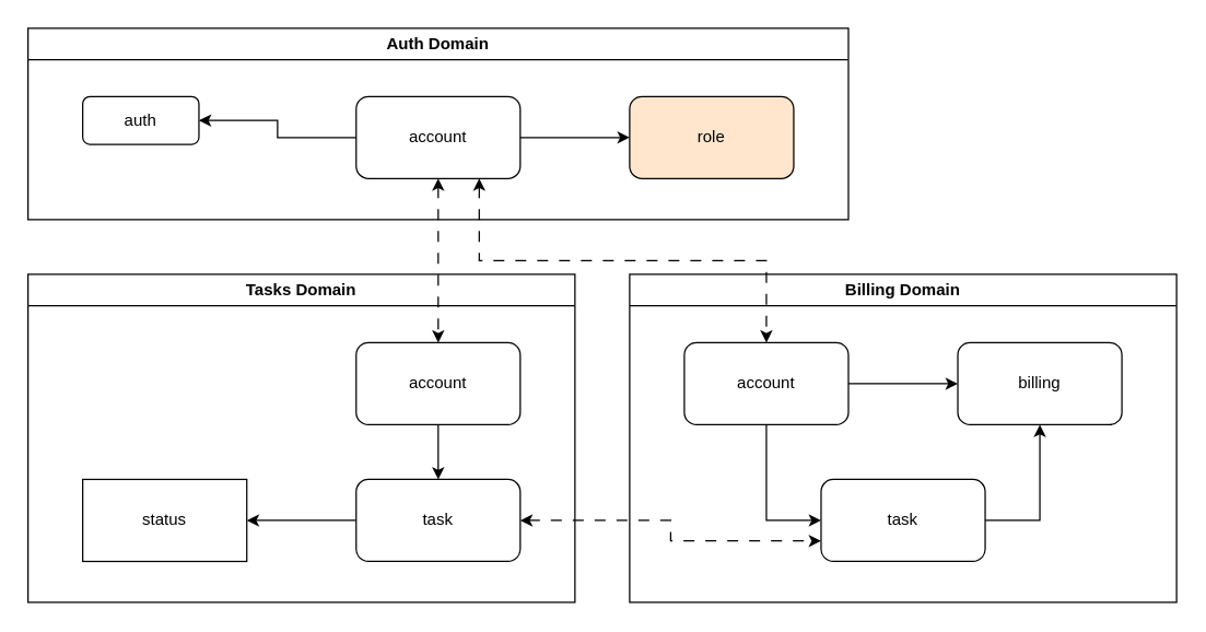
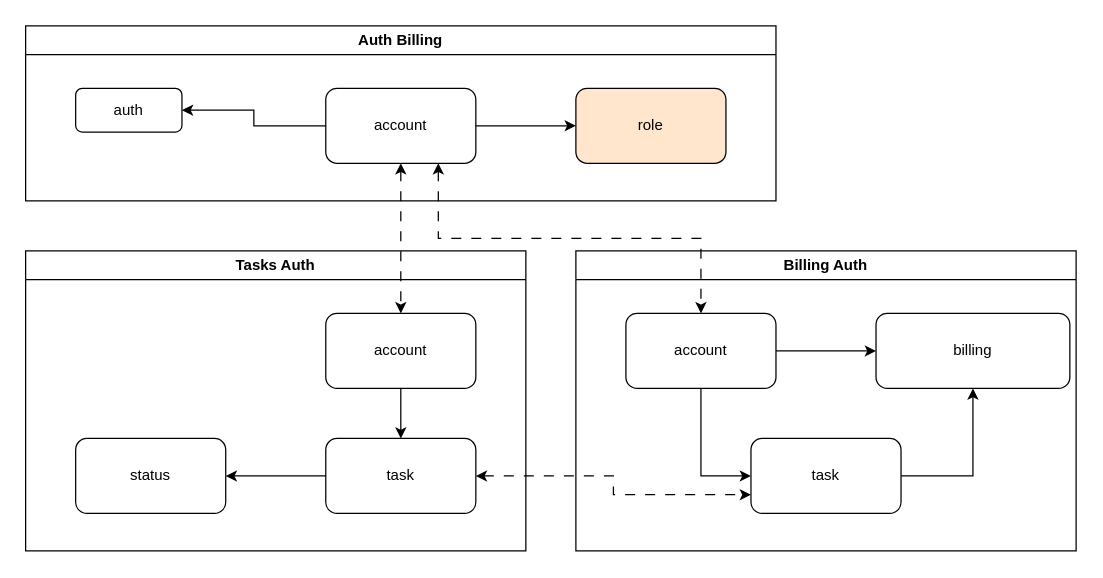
  <mxCell id="0" />
  <mxCell id="1" parent="0" />
- <mxCell id="2" value="Auth Domain" style="swimlane;whiteSpace=wrap;html=1;" vertex="1" parent="1"><mxGeometry x="20" y="20" width="600" height="140" as="geometry" /></mxCell>
+ <mxCell id="2" value="Auth Billing" style="swimlane;whiteSpace=wrap;html=1;" vertex="1" parent="1"><mxGeometry x="20" y="20" width="600" height="140" as="geometry" /></mxCell>
  <mxCell id="3" value="account" style="rounded=1;whiteSpace=wrap;html=1;" vertex="1" parent="2"><mxGeometry x="240" y="50" width="120" height="60" as="geometry" /></mxCell>
  <mxCell id="4" value="role" style="whiteSpace=wrap;html=1;rounded=1;fillColor=#ffe6cc;" vertex="1" parent="2"><mxGeometry x="440" y="50" width="120" height="60" as="geometry" /></mxCell>
  <mxCell id="5" value="" style="edgeStyle=orthogonalEdgeStyle;rounded=0;orthogonalLoop=1;jettySize=auto;html=1;" edge="1" parent="2" source="3" target="4"><mxGeometry relative="1" as="geometry" /></mxCell>
  <mxCell id="6" value="auth" style="whiteSpace=wrap;html=1;rounded=1;" vertex="1" parent="2"><mxGeometry x="40" y="50" width="85" height="35" as="geometry" /></mxCell>
  <mxCell id="7" value="" style="edgeStyle=orthogonalEdgeStyle;rounded=0;orthogonalLoop=1;jettySize=auto;html=1;" edge="1" parent="2" source="3" target="6"><mxGeometry relative="1" as="geometry" /></mxCell>
- <mxCell id="8" value="Tasks Domain" style="swimlane;whiteSpace=wrap;html=1;" vertex="1" parent="1"><mxGeometry x="20" y="200" width="400" height="240" as="geometry" /></mxCell>
+ <mxCell id="8" value="Tasks Auth" style="swimlane;whiteSpace=wrap;html=1;" vertex="1" parent="1"><mxGeometry x="20" y="200" width="400" height="240" as="geometry" /></mxCell>
  <mxCell id="9" value="task" style="whiteSpace=wrap;html=1;rounded=1;" vertex="1" parent="8"><mxGeometry x="240" y="150" width="120" height="60" as="geometry" /></mxCell>
- <mxCell id="10" value="status" style="whiteSpace=wrap;html=1;rounded=0;" vertex="1" parent="8"><mxGeometry x="40" y="150" width="120" height="60" as="geometry" /></mxCell>
+ <mxCell id="10" value="status" style="whiteSpace=wrap;html=1;rounded=1;" vertex="1" parent="8"><mxGeometry x="40" y="150" width="120" height="60" as="geometry" /></mxCell>
  <mxCell id="11" value="" style="edgeStyle=orthogonalEdgeStyle;rounded=0;orthogonalLoop=1;jettySize=auto;html=1;" edge="1" parent="8" source="9" target="10"><mxGeometry relative="1" as="geometry" /></mxCell>
  <mxCell id="12" style="edgeStyle=orthogonalEdgeStyle;rounded=0;orthogonalLoop=1;jettySize=auto;html=1;exitX=0.5;exitY=1;exitDx=0;exitDy=0;entryX=0.5;entryY=0;entryDx=0;entryDy=0;" edge="1" parent="8" source="13" target="9"><mxGeometry relative="1" as="geometry" /></mxCell>
  <mxCell id="13" value="account" style="rounded=1;whiteSpace=wrap;html=1;" vertex="1" parent="8"><mxGeometry x="240" y="50" width="120" height="60" as="geometry" /></mxCell>
- <mxCell id="14" value="Billing Domain" style="swimlane;whiteSpace=wrap;html=1;" vertex="1" parent="1"><mxGeometry x="460" y="200" width="400" height="240" as="geometry" /></mxCell>
- <mxCell id="15" value="billing" style="whiteSpace=wrap;html=1;rounded=1;" vertex="1" parent="14"><mxGeometry x="240" y="50" width="120" height="60" as="geometry" /></mxCell>
+ <mxCell id="14" value="Billing Auth" style="swimlane;whiteSpace=wrap;html=1;" vertex="1" parent="1"><mxGeometry x="460" y="200" width="400" height="240" as="geometry" /></mxCell>
+ <mxCell id="15" value="billing" style="whiteSpace=wrap;html=1;rounded=1;" vertex="1" parent="14"><mxGeometry x="240" y="50" width="155" height="60" as="geometry" /></mxCell>
  <mxCell id="16" style="edgeStyle=orthogonalEdgeStyle;rounded=0;orthogonalLoop=1;jettySize=auto;html=1;exitX=1;exitY=0.5;exitDx=0;exitDy=0;entryX=0;entryY=0.5;entryDx=0;entryDy=0;" edge="1" parent="14" source="18" target="15"><mxGeometry relative="1" as="geometry" /></mxCell>
  <mxCell id="17" style="edgeStyle=orthogonalEdgeStyle;rounded=0;orthogonalLoop=1;jettySize=auto;html=1;exitX=0.5;exitY=1;exitDx=0;exitDy=0;entryX=0;entryY=0.5;entryDx=0;entryDy=0;" edge="1" parent="14" source="18" target="20"><mxGeometry relative="1" as="geometry" /></mxCell>
  <mxCell id="18" value="account" style="rounded=1;whiteSpace=wrap;html=1;" vertex="1" parent="14"><mxGeometry x="40" y="50" width="120" height="60" as="geometry" /></mxCell>
  <mxCell id="19" style="edgeStyle=orthogonalEdgeStyle;rounded=0;orthogonalLoop=1;jettySize=auto;html=1;exitX=1;exitY=0.5;exitDx=0;exitDy=0;entryX=0.5;entryY=1;entryDx=0;entryDy=0;" edge="1" parent="14" source="20" target="15"><mxGeometry relative="1" as="geometry" /></mxCell>
  <mxCell id="20" value="task" style="rounded=1;whiteSpace=wrap;html=1;" vertex="1" parent="14"><mxGeometry x="140" y="150" width="120" height="60" as="geometry" /></mxCell>
  <mxCell id="21" style="edgeStyle=orthogonalEdgeStyle;rounded=0;orthogonalLoop=1;jettySize=auto;html=1;exitX=0.5;exitY=1;exitDx=0;exitDy=0;entryX=0.5;entryY=0;entryDx=0;entryDy=0;dashed=1;dashPattern=8 8;startArrow=classic;startFill=1;" edge="1" parent="1" source="3" target="13"><mxGeometry relative="1" as="geometry" /></mxCell>
  <mxCell id="22" style="edgeStyle=orthogonalEdgeStyle;rounded=0;orthogonalLoop=1;jettySize=auto;html=1;exitX=0.75;exitY=1;exitDx=0;exitDy=0;entryX=0.5;entryY=0;entryDx=0;entryDy=0;dashed=1;dashPattern=8 8;startArrow=classic;startFill=1;" edge="1" parent="1" source="3" target="18"><mxGeometry relative="1" as="geometry" /></mxCell>
  <mxCell id="23" style="edgeStyle=orthogonalEdgeStyle;rounded=0;orthogonalLoop=1;jettySize=auto;html=1;exitX=1;exitY=0.5;exitDx=0;exitDy=0;entryX=0;entryY=0.75;entryDx=0;entryDy=0;dashed=1;dashPattern=8 8;startArrow=classic;startFill=1;" edge="1" parent="1" source="9" target="20"><mxGeometry relative="1" as="geometry" /></mxCell>
